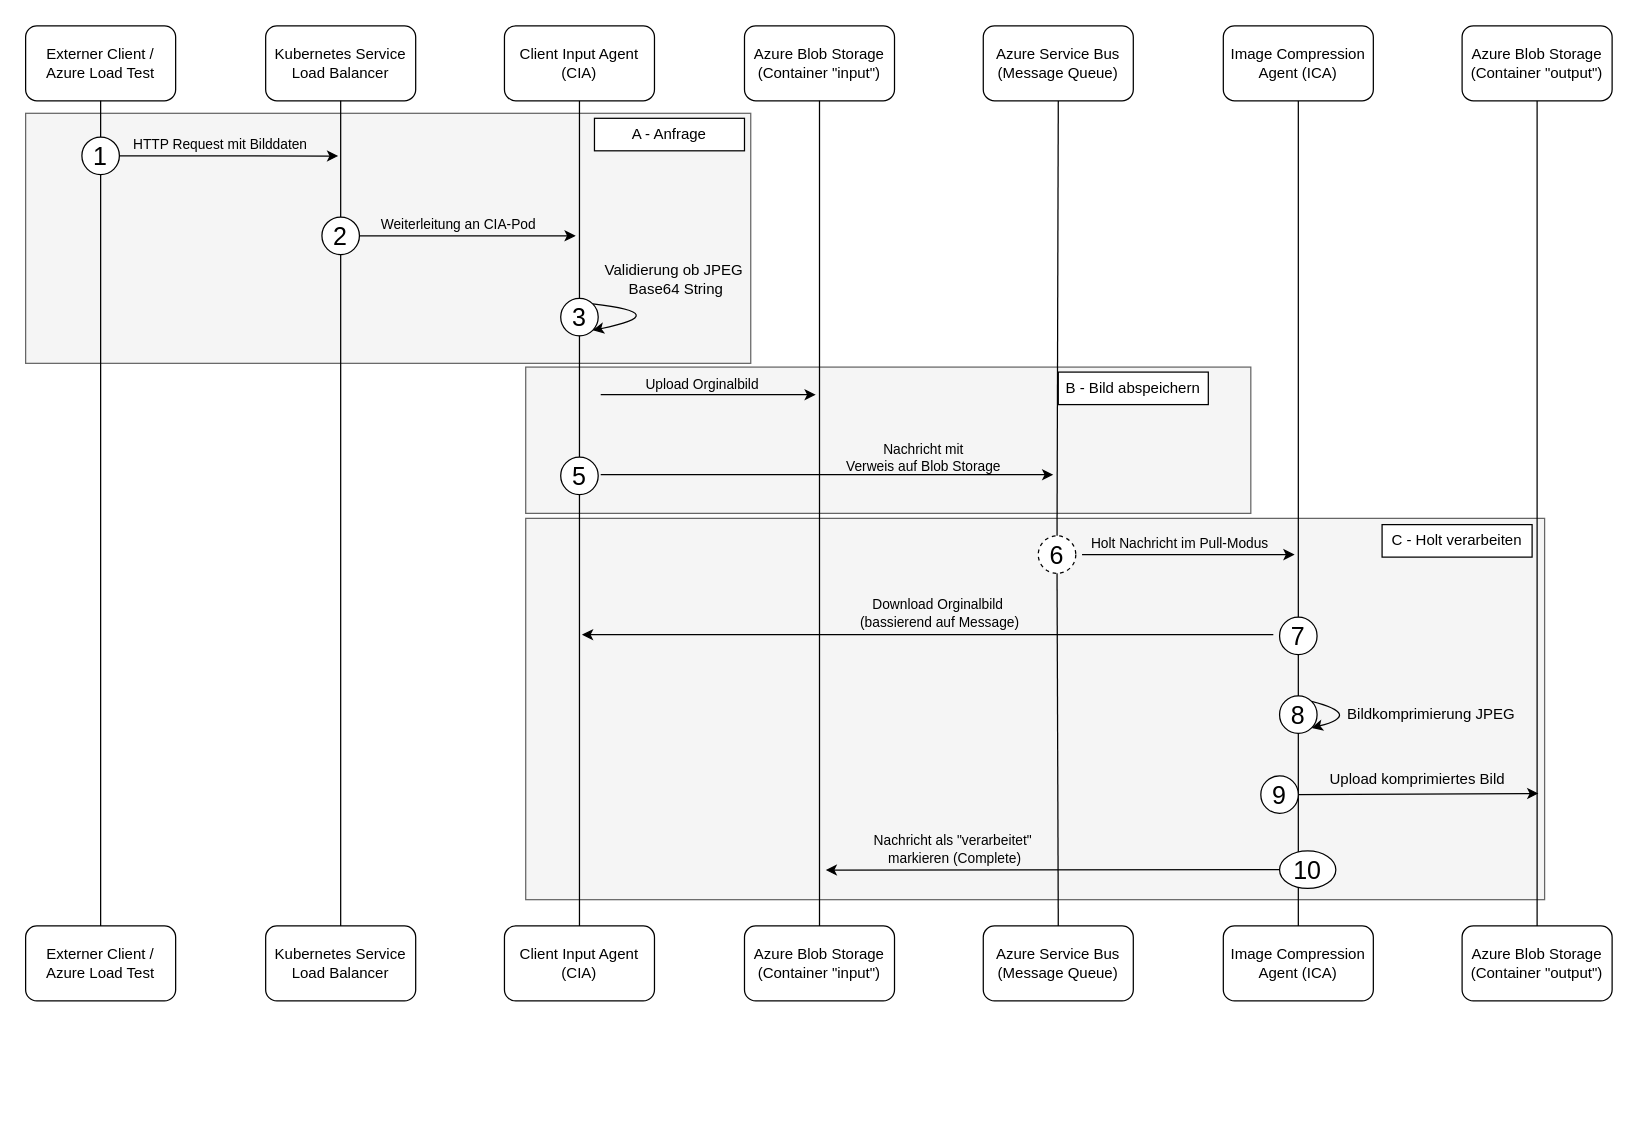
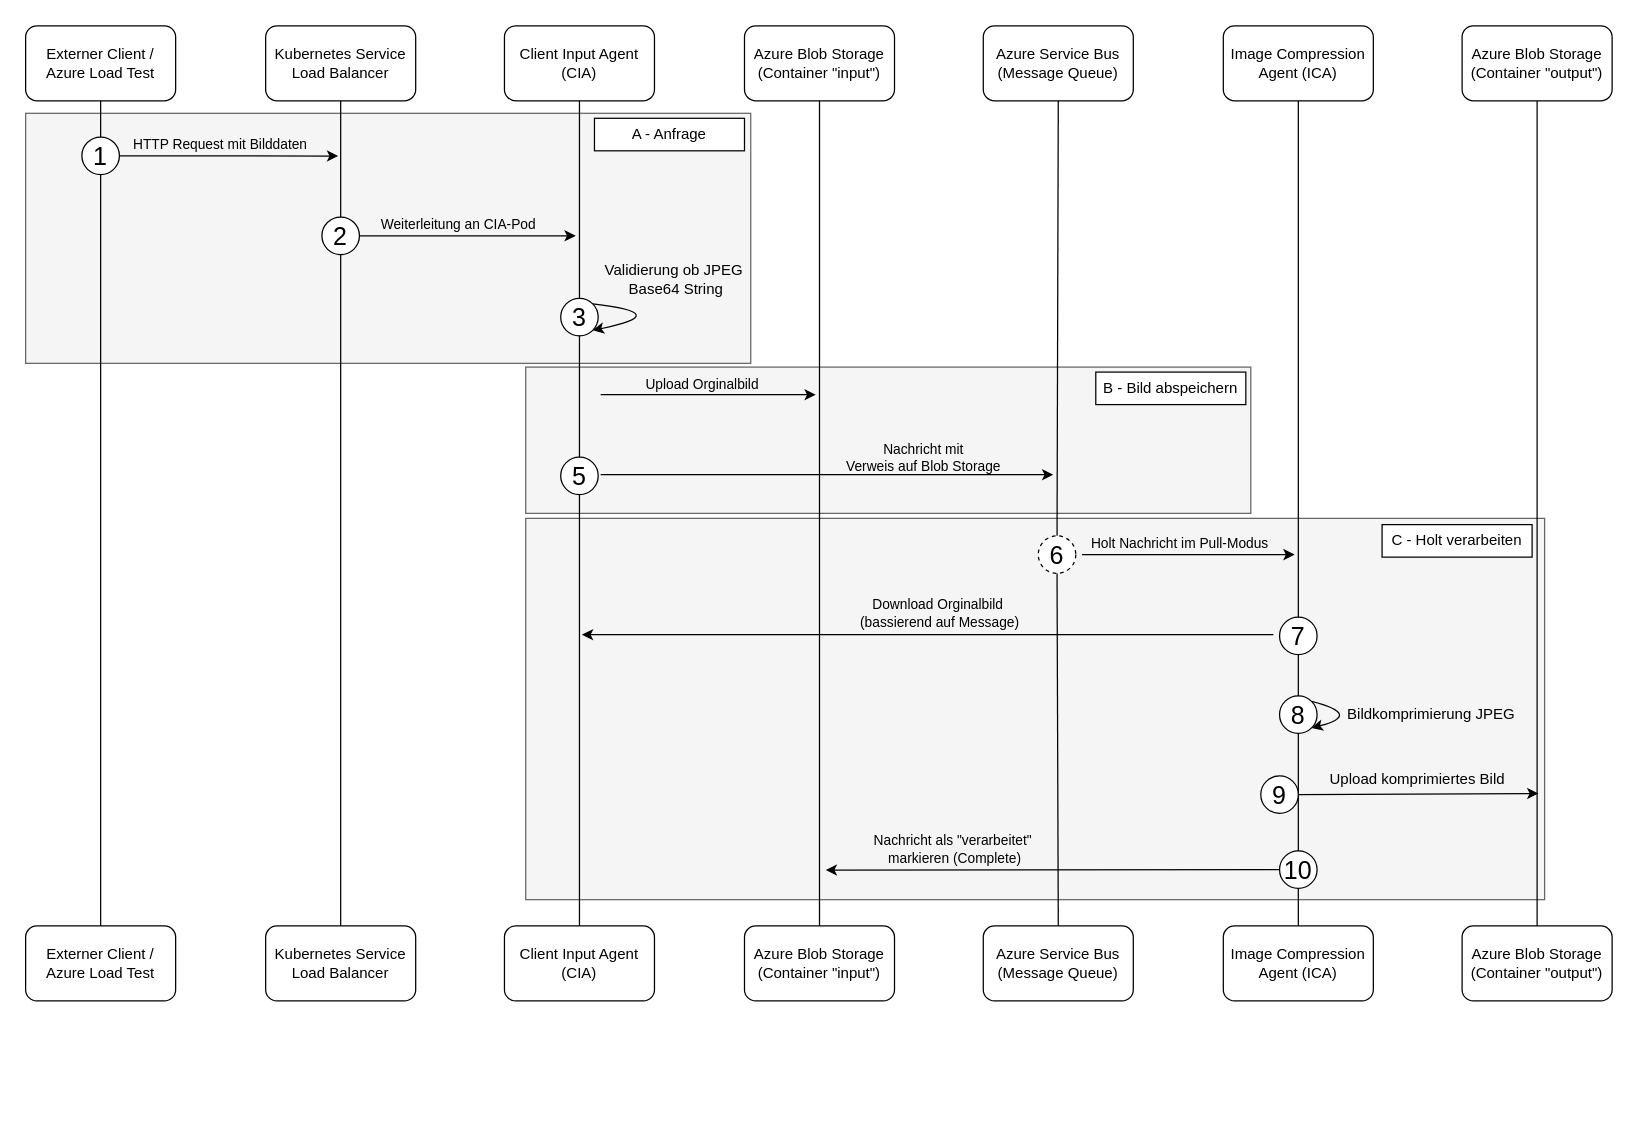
  <mxCell id="0" />
  <mxCell id="1" parent="0" />
  <mxCell id="2" value="" style="rounded=0;whiteSpace=wrap;html=1;fillColor=#f5f5f5;fontColor=#333333;strokeColor=#666666;" vertex="1" parent="1"><mxGeometry x="20" y="90" width="580" height="200" as="geometry" /></mxCell>
  <mxCell id="3" value="" style="group" vertex="1" connectable="0" parent="1"><mxGeometry x="20" y="20" width="120" height="860" as="geometry" /></mxCell>
  <mxCell id="4" value="Externer Client / Azure Load Test" style="rounded=1;whiteSpace=wrap;html=1;flipH=0;" vertex="1" parent="3"><mxGeometry width="120" height="60" as="geometry" /></mxCell>
  <mxCell id="5" value="&lt;font&gt;Validierung ob JPEG&amp;nbsp;&lt;/font&gt;&lt;div&gt;&lt;font&gt;Base64 String&lt;/font&gt;&lt;/div&gt;" style="text;html=1;align=center;verticalAlign=middle;resizable=0;points=[];autosize=1;strokeColor=none;fillColor=none;" vertex="1" parent="1"><mxGeometry x="470" y="203" width="140" height="40" as="geometry" /></mxCell>
  <mxCell id="6" value="" style="group" vertex="1" connectable="0" parent="1"><mxGeometry x="65" y="110" width="1190" height="620" as="geometry" /></mxCell>
  <mxCell id="7" value="" style="group" vertex="1" connectable="0" parent="6"><mxGeometry y="-1" width="1190" height="620" as="geometry" /></mxCell>
  <mxCell id="8" value="" style="rounded=0;whiteSpace=wrap;html=1;fillColor=#f5f5f5;fontColor=#333333;strokeColor=#666666;flipV=0;" vertex="1" parent="7"><mxGeometry x="355" y="305" width="815" height="305" as="geometry" /></mxCell>
  <mxCell id="9" value="" style="rounded=0;whiteSpace=wrap;html=1;fillColor=#f5f5f5;fontColor=#333333;strokeColor=#666666;" vertex="1" parent="7"><mxGeometry x="355" y="184" width="580" height="117" as="geometry" /></mxCell>
  <mxCell id="10" style="edgeStyle=none;html=1;exitX=1;exitY=0.5;exitDx=0;exitDy=0;" edge="1" parent="7"><mxGeometry relative="1" as="geometry"><mxPoint x="587" y="206.091" as="targetPoint" /><mxPoint x="415.0" y="206" as="sourcePoint" /></mxGeometry></mxCell>
  <mxCell id="11" value="Upload Orginalbild" style="edgeLabel;html=1;align=center;verticalAlign=middle;resizable=0;points=[];labelBackgroundColor=none;" vertex="1" connectable="0" parent="10"><mxGeometry x="-0.03" y="2" relative="1" as="geometry"><mxPoint x="-3" y="-7" as="offset" /></mxGeometry></mxCell>
  <mxCell id="12" style="edgeStyle=none;html=1;exitX=1;exitY=0.5;exitDx=0;exitDy=0;" edge="1" parent="7"><mxGeometry relative="1" as="geometry"><mxPoint x="777" y="270.091" as="targetPoint" /><mxPoint x="415.0" y="270" as="sourcePoint" /></mxGeometry></mxCell>
  <mxCell id="13" value="Nachricht mit&lt;div&gt;Verweis auf Blob Storage&lt;/div&gt;" style="edgeLabel;html=1;align=center;verticalAlign=middle;resizable=0;points=[];labelBackgroundColor=none;" vertex="1" connectable="0" parent="12"><mxGeometry x="0.288" relative="1" as="geometry"><mxPoint x="25" y="-14" as="offset" /></mxGeometry></mxCell>
  <mxCell id="14" style="edgeStyle=none;html=1;exitX=1;exitY=0.5;exitDx=0;exitDy=0;" edge="1" parent="7" source="59"><mxGeometry relative="1" as="geometry"><mxPoint x="205.0" y="15.154" as="targetPoint" /></mxGeometry></mxCell>
  <mxCell id="15" value="HTTP Request mit Bilddaten&amp;nbsp;" style="edgeLabel;html=1;align=center;verticalAlign=middle;resizable=0;points=[];labelBackgroundColor=none;" vertex="1" connectable="0" parent="14"><mxGeometry x="-0.266" relative="1" as="geometry"><mxPoint x="18" y="-10" as="offset" /></mxGeometry></mxCell>
  <mxCell id="16" style="edgeStyle=none;html=1;exitX=1;exitY=0.5;exitDx=0;exitDy=0;" edge="1" parent="7" source="60"><mxGeometry relative="1" as="geometry"><mxPoint x="395" y="79" as="targetPoint" /></mxGeometry></mxCell>
  <mxCell id="17" value="Weiterleitung an CIA-Pod" style="edgeLabel;html=1;align=center;verticalAlign=middle;resizable=0;points=[];labelBackgroundColor=none;" vertex="1" connectable="0" parent="16"><mxGeometry x="-0.095" y="1" relative="1" as="geometry"><mxPoint y="-9" as="offset" /></mxGeometry></mxCell>
  <mxCell id="18" style="edgeStyle=none;html=1;exitX=1;exitY=0.5;exitDx=0;exitDy=0;" edge="1" parent="7"><mxGeometry relative="1" as="geometry"><mxPoint x="970" y="334" as="targetPoint" /><mxPoint x="800.0" y="334" as="sourcePoint" /></mxGeometry></mxCell>
  <mxCell id="19" value="Holt Nachricht im Pull-Modus" style="edgeLabel;html=1;align=center;verticalAlign=middle;resizable=0;points=[];labelBackgroundColor=none;" vertex="1" connectable="0" parent="18"><mxGeometry x="-0.065" y="1" relative="1" as="geometry"><mxPoint x="-2" y="-9" as="offset" /></mxGeometry></mxCell>
  <mxCell id="20" value="6" style="ellipse;whiteSpace=wrap;html=1;fontSize=20;align=center;aspect=fixed;dashed=1;" vertex="1" parent="7"><mxGeometry x="765" y="319" width="30" height="30" as="geometry" /></mxCell>
  <mxCell id="21" style="edgeStyle=none;html=1;exitX=0;exitY=0.5;exitDx=0;exitDy=0;" edge="1" parent="7"><mxGeometry relative="1" as="geometry"><mxPoint x="400" y="398.027" as="targetPoint" /><mxPoint x="953.0" y="398" as="sourcePoint" /></mxGeometry></mxCell>
  <mxCell id="22" value="Download Orginalbild&amp;nbsp;&lt;div&gt;(bassierend auf Message)&lt;/div&gt;" style="edgeLabel;html=1;align=center;verticalAlign=middle;resizable=0;points=[];labelBackgroundColor=none;" vertex="1" connectable="0" parent="21"><mxGeometry x="0.04" y="1" relative="1" as="geometry"><mxPoint x="20" y="-19" as="offset" /></mxGeometry></mxCell>
  <mxCell id="23" style="edgeStyle=none;html=1;exitX=1;exitY=0.5;exitDx=0;exitDy=0;" edge="1" parent="7" source="55"><mxGeometry relative="1" as="geometry"><mxPoint x="1165" y="525.054" as="targetPoint" /></mxGeometry></mxCell>
- <mxCell id="24" value="B - Bild abspeichern" style="rounded=0;whiteSpace=wrap;html=1;" vertex="1" parent="7"><mxGeometry x="781" y="188" width="120" height="26" as="geometry" /></mxCell>
+ <mxCell id="24" value="B - Bild abspeichern" style="rounded=0;whiteSpace=wrap;html=1;" vertex="1" parent="7"><mxGeometry x="811" y="188" width="120" height="26" as="geometry" /></mxCell>
  <mxCell id="25" value="C - Holt verarbeiten" style="rounded=0;whiteSpace=wrap;html=1;" vertex="1" parent="7"><mxGeometry x="1040" y="310" width="120" height="26" as="geometry" /></mxCell>
  <mxCell id="26" style="edgeStyle=none;html=1;exitX=0;exitY=0.5;exitDx=0;exitDy=0;" edge="1" parent="6" source="56"><mxGeometry relative="1" as="geometry"><mxPoint x="595.0" y="585.333" as="targetPoint" /></mxGeometry></mxCell>
  <mxCell id="27" value="Nachricht als &quot;verarbeitet&quot;&amp;nbsp;&lt;div&gt;markieren (Complete)&lt;/div&gt;" style="edgeLabel;html=1;align=center;verticalAlign=middle;resizable=0;points=[];labelBackgroundColor=none;" vertex="1" connectable="0" parent="26"><mxGeometry x="-0.2" y="-2" relative="1" as="geometry"><mxPoint x="-115" y="-15" as="offset" /></mxGeometry></mxCell>
  <mxCell id="28" value="Upload komprimiertes Bild" style="text;html=1;align=center;verticalAlign=middle;resizable=0;points=[];autosize=1;strokeColor=none;fillColor=none;" vertex="1" parent="1"><mxGeometry x="1053" y="608" width="160" height="30" as="geometry" /></mxCell>
  <mxCell id="29" style="edgeStyle=none;html=1;exitX=1;exitY=0;exitDx=0;exitDy=0;entryX=1;entryY=1;entryDx=0;entryDy=0;rounded=0;curved=1;" edge="1" parent="1" source="54" target="54"><mxGeometry relative="1" as="geometry"><Array as="points"><mxPoint x="1090" y="571" /></Array></mxGeometry></mxCell>
  <mxCell id="30" style="edgeStyle=none;html=1;exitX=0.5;exitY=1;exitDx=0;exitDy=0;entryX=0.5;entryY=0;entryDx=0;entryDy=0;endArrow=none;endFill=0;" edge="1" parent="1" source="20" target="45"><mxGeometry relative="1" as="geometry" /></mxCell>
  <mxCell id="31" style="edgeStyle=none;html=1;exitX=1;exitY=0;exitDx=0;exitDy=0;entryX=1;entryY=1;entryDx=0;entryDy=0;rounded=0;curved=1;" edge="1" parent="1" source="57" target="57"><mxGeometry relative="1" as="geometry"><Array as="points"><mxPoint x="540" y="250" /></Array></mxGeometry></mxCell>
  <mxCell id="32" value="" style="edgeStyle=none;html=1;exitX=0.5;exitY=1;exitDx=0;exitDy=0;entryX=0.5;entryY=0;entryDx=0;entryDy=0;endArrow=none;endFill=0;" edge="1" parent="1" source="44" target="20"><mxGeometry relative="1" as="geometry"><mxPoint x="1812" y="400" as="sourcePoint" /><mxPoint x="1812" y="1140" as="targetPoint" /></mxGeometry></mxCell>
  <mxCell id="33" value="Externer Client / Azure Load Test" style="rounded=1;whiteSpace=wrap;html=1;flipH=0;" vertex="1" parent="1"><mxGeometry x="20" y="740" width="120" height="60" as="geometry" /></mxCell>
  <mxCell id="34" style="edgeStyle=none;html=1;exitX=0.5;exitY=1;exitDx=0;exitDy=0;entryX=0.5;entryY=0;entryDx=0;entryDy=0;endArrow=none;endFill=0;" edge="1" parent="1" source="4" target="33"><mxGeometry relative="1" as="geometry" /></mxCell>
  <mxCell id="35" value="Kubernetes Service Load Balancer" style="rounded=1;whiteSpace=wrap;html=1;flipH=0;" vertex="1" parent="1"><mxGeometry x="212" y="20" width="120" height="60" as="geometry" /></mxCell>
  <mxCell id="36" value="Kubernetes Service Load Balancer" style="rounded=1;whiteSpace=wrap;html=1;flipH=0;" vertex="1" parent="1"><mxGeometry x="212" y="740" width="120" height="60" as="geometry" /></mxCell>
  <mxCell id="37" style="edgeStyle=none;html=1;exitX=0.5;exitY=1;exitDx=0;exitDy=0;endArrow=none;endFill=0;" edge="1" parent="1" source="35" target="36"><mxGeometry relative="1" as="geometry" /></mxCell>
  <mxCell id="38" style="edgeStyle=none;html=1;exitX=0.5;exitY=1;exitDx=0;exitDy=0;entryX=0.5;entryY=0;entryDx=0;entryDy=0;endArrow=none;endFill=0;" edge="1" parent="1" source="39" target="40"><mxGeometry relative="1" as="geometry" /></mxCell>
  <mxCell id="39" value="Client Input Agent (CIA)" style="rounded=1;whiteSpace=wrap;html=1;flipH=0;" vertex="1" parent="1"><mxGeometry x="403" y="20" width="120" height="60" as="geometry" /></mxCell>
  <mxCell id="40" value="Client Input Agent (CIA)" style="rounded=1;whiteSpace=wrap;html=1;flipH=0;" vertex="1" parent="1"><mxGeometry x="403" y="740" width="120" height="60" as="geometry" /></mxCell>
  <mxCell id="41" value="Azure Blob Storage (Container &quot;input&quot;)" style="rounded=1;whiteSpace=wrap;html=1;flipH=0;" vertex="1" parent="1"><mxGeometry x="595" y="20" width="120" height="60" as="geometry" /></mxCell>
  <mxCell id="42" value="Azure Blob Storage (Container &quot;input&quot;)" style="rounded=1;whiteSpace=wrap;html=1;flipH=0;" vertex="1" parent="1"><mxGeometry x="595" y="740" width="120" height="60" as="geometry" /></mxCell>
  <mxCell id="43" style="edgeStyle=none;html=1;exitX=0.5;exitY=1;exitDx=0;exitDy=0;endArrow=none;endFill=0;" edge="1" parent="1" source="41" target="42"><mxGeometry relative="1" as="geometry" /></mxCell>
  <mxCell id="44" value="Azure Service Bus (Message Queue)" style="rounded=1;whiteSpace=wrap;html=1;flipH=0;" vertex="1" parent="1"><mxGeometry x="786" y="20" width="120" height="60" as="geometry" /></mxCell>
  <mxCell id="45" value="Azure Service Bus (Message Queue)" style="rounded=1;whiteSpace=wrap;html=1;flipH=0;" vertex="1" parent="1"><mxGeometry x="786" y="740" width="120" height="60" as="geometry" /></mxCell>
  <mxCell id="46" value="Image Compression Agent (ICA)" style="rounded=1;whiteSpace=wrap;html=1;flipH=0;" vertex="1" parent="1"><mxGeometry x="978" y="740" width="120" height="60" as="geometry" /></mxCell>
  <mxCell id="47" style="edgeStyle=none;html=1;exitX=0.5;exitY=1;exitDx=0;exitDy=0;endArrow=none;endFill=0;" edge="1" parent="1" source="48" target="46"><mxGeometry relative="1" as="geometry" /></mxCell>
  <mxCell id="48" value="Image Compression Agent (ICA)" style="rounded=1;whiteSpace=wrap;html=1;flipH=0;" vertex="1" parent="1"><mxGeometry x="978" y="20" width="120" height="60" as="geometry" /></mxCell>
  <mxCell id="49" style="edgeStyle=none;html=1;exitX=0.5;exitY=1;exitDx=0;exitDy=0;entryX=0.5;entryY=0;entryDx=0;entryDy=0;endArrow=none;endFill=0;" edge="1" parent="1" source="50" target="51"><mxGeometry relative="1" as="geometry" /></mxCell>
  <mxCell id="50" value="Azure Blob Storage (Container &quot;output&quot;)" style="rounded=1;whiteSpace=wrap;html=1;flipH=0;" vertex="1" parent="1"><mxGeometry x="1169" y="20" width="120" height="60" as="geometry" /></mxCell>
  <mxCell id="51" value="Azure Blob Storage (Container &quot;output&quot;)" style="rounded=1;whiteSpace=wrap;html=1;flipH=0;" vertex="1" parent="1"><mxGeometry x="1169" y="740" width="120" height="60" as="geometry" /></mxCell>
  <mxCell id="52" value="Bildkomprimierung JPEG" style="text;html=1;align=center;verticalAlign=middle;resizable=0;points=[];autosize=1;strokeColor=none;fillColor=none;" vertex="1" parent="1"><mxGeometry x="1064" y="556" width="160" height="30" as="geometry" /></mxCell>
  <mxCell id="53" value="7" style="ellipse;whiteSpace=wrap;html=1;fontSize=20;align=center;aspect=fixed;" vertex="1" parent="1"><mxGeometry x="1023" y="493" width="30" height="30" as="geometry" /></mxCell>
  <mxCell id="54" value="8" style="ellipse;whiteSpace=wrap;html=1;fontSize=20;align=center;aspect=fixed;" vertex="1" parent="1"><mxGeometry x="1023" y="556" width="30" height="30" as="geometry" /></mxCell>
  <mxCell id="55" value="9" style="ellipse;whiteSpace=wrap;html=1;fontSize=20;align=center;aspect=fixed;" vertex="1" parent="1"><mxGeometry x="1008" y="620" width="30" height="30" as="geometry" /></mxCell>
- <mxCell id="56" value="10" style="ellipse;whiteSpace=wrap;html=1;fontSize=20;align=center;aspect=fixed;" vertex="1" parent="1"><mxGeometry x="1023" y="680" width="45" height="30" as="geometry" /></mxCell>
+ <mxCell id="56" value="10" style="ellipse;whiteSpace=wrap;html=1;fontSize=20;align=center;aspect=fixed;" vertex="1" parent="1"><mxGeometry x="1023" y="680" width="30" height="30" as="geometry" /></mxCell>
  <mxCell id="57" value="3" style="ellipse;whiteSpace=wrap;html=1;fontSize=20;align=center;aspect=fixed;" vertex="1" parent="1"><mxGeometry x="448" y="238" width="30" height="30" as="geometry" /></mxCell>
  <mxCell id="58" value="5" style="ellipse;whiteSpace=wrap;html=1;fontSize=20;align=center;aspect=fixed;" vertex="1" parent="1"><mxGeometry x="448" y="365" width="30" height="30" as="geometry" /></mxCell>
  <mxCell id="59" value="1" style="ellipse;whiteSpace=wrap;html=1;fontSize=20;align=center;aspect=fixed;flipH=1;flipV=1;" vertex="1" parent="1"><mxGeometry x="65" y="109" width="30" height="30" as="geometry" /></mxCell>
  <mxCell id="60" value="2" style="ellipse;whiteSpace=wrap;html=1;fontSize=20;align=center;aspect=fixed;" vertex="1" parent="1"><mxGeometry x="257" y="173" width="30" height="30" as="geometry" /></mxCell>
  <mxCell id="61" value="A - Anfrage" style="rounded=0;whiteSpace=wrap;html=1;" vertex="1" parent="1"><mxGeometry x="475" y="94" width="120" height="26" as="geometry" /></mxCell>
